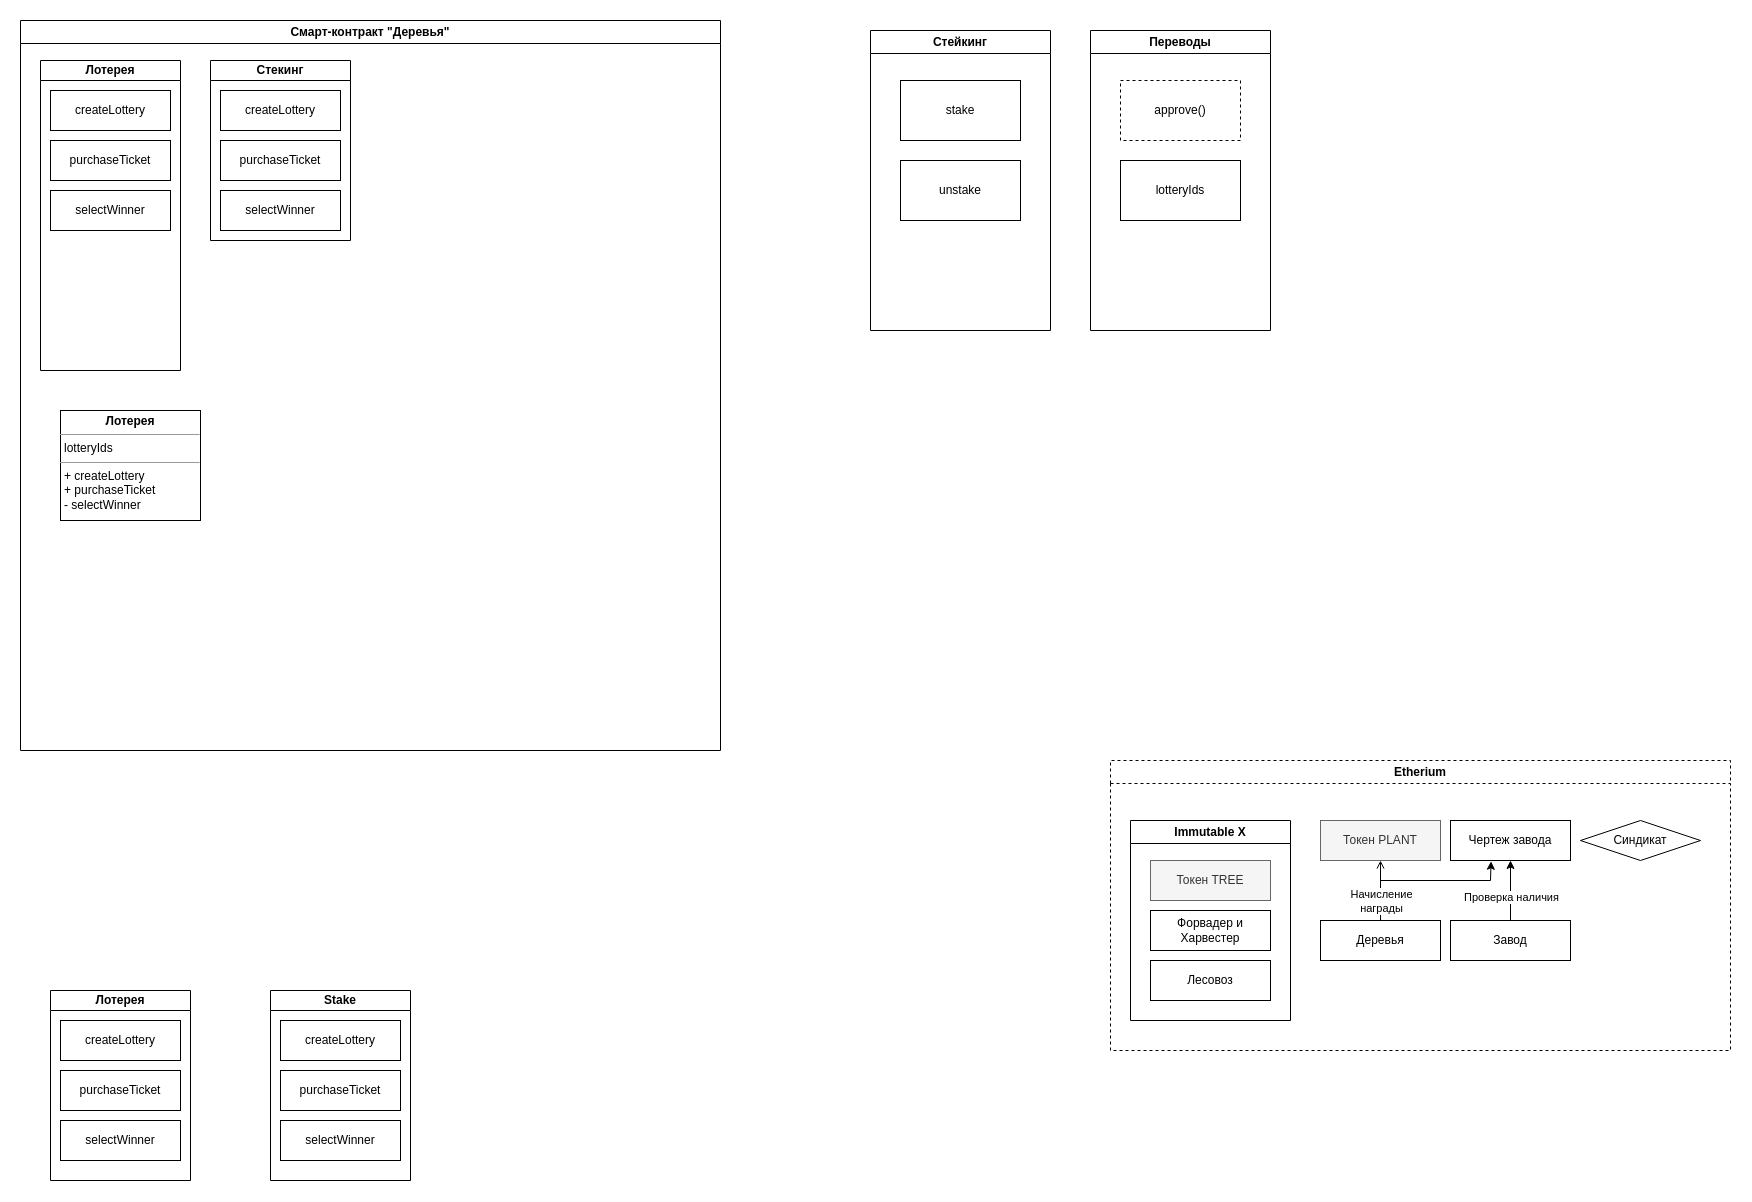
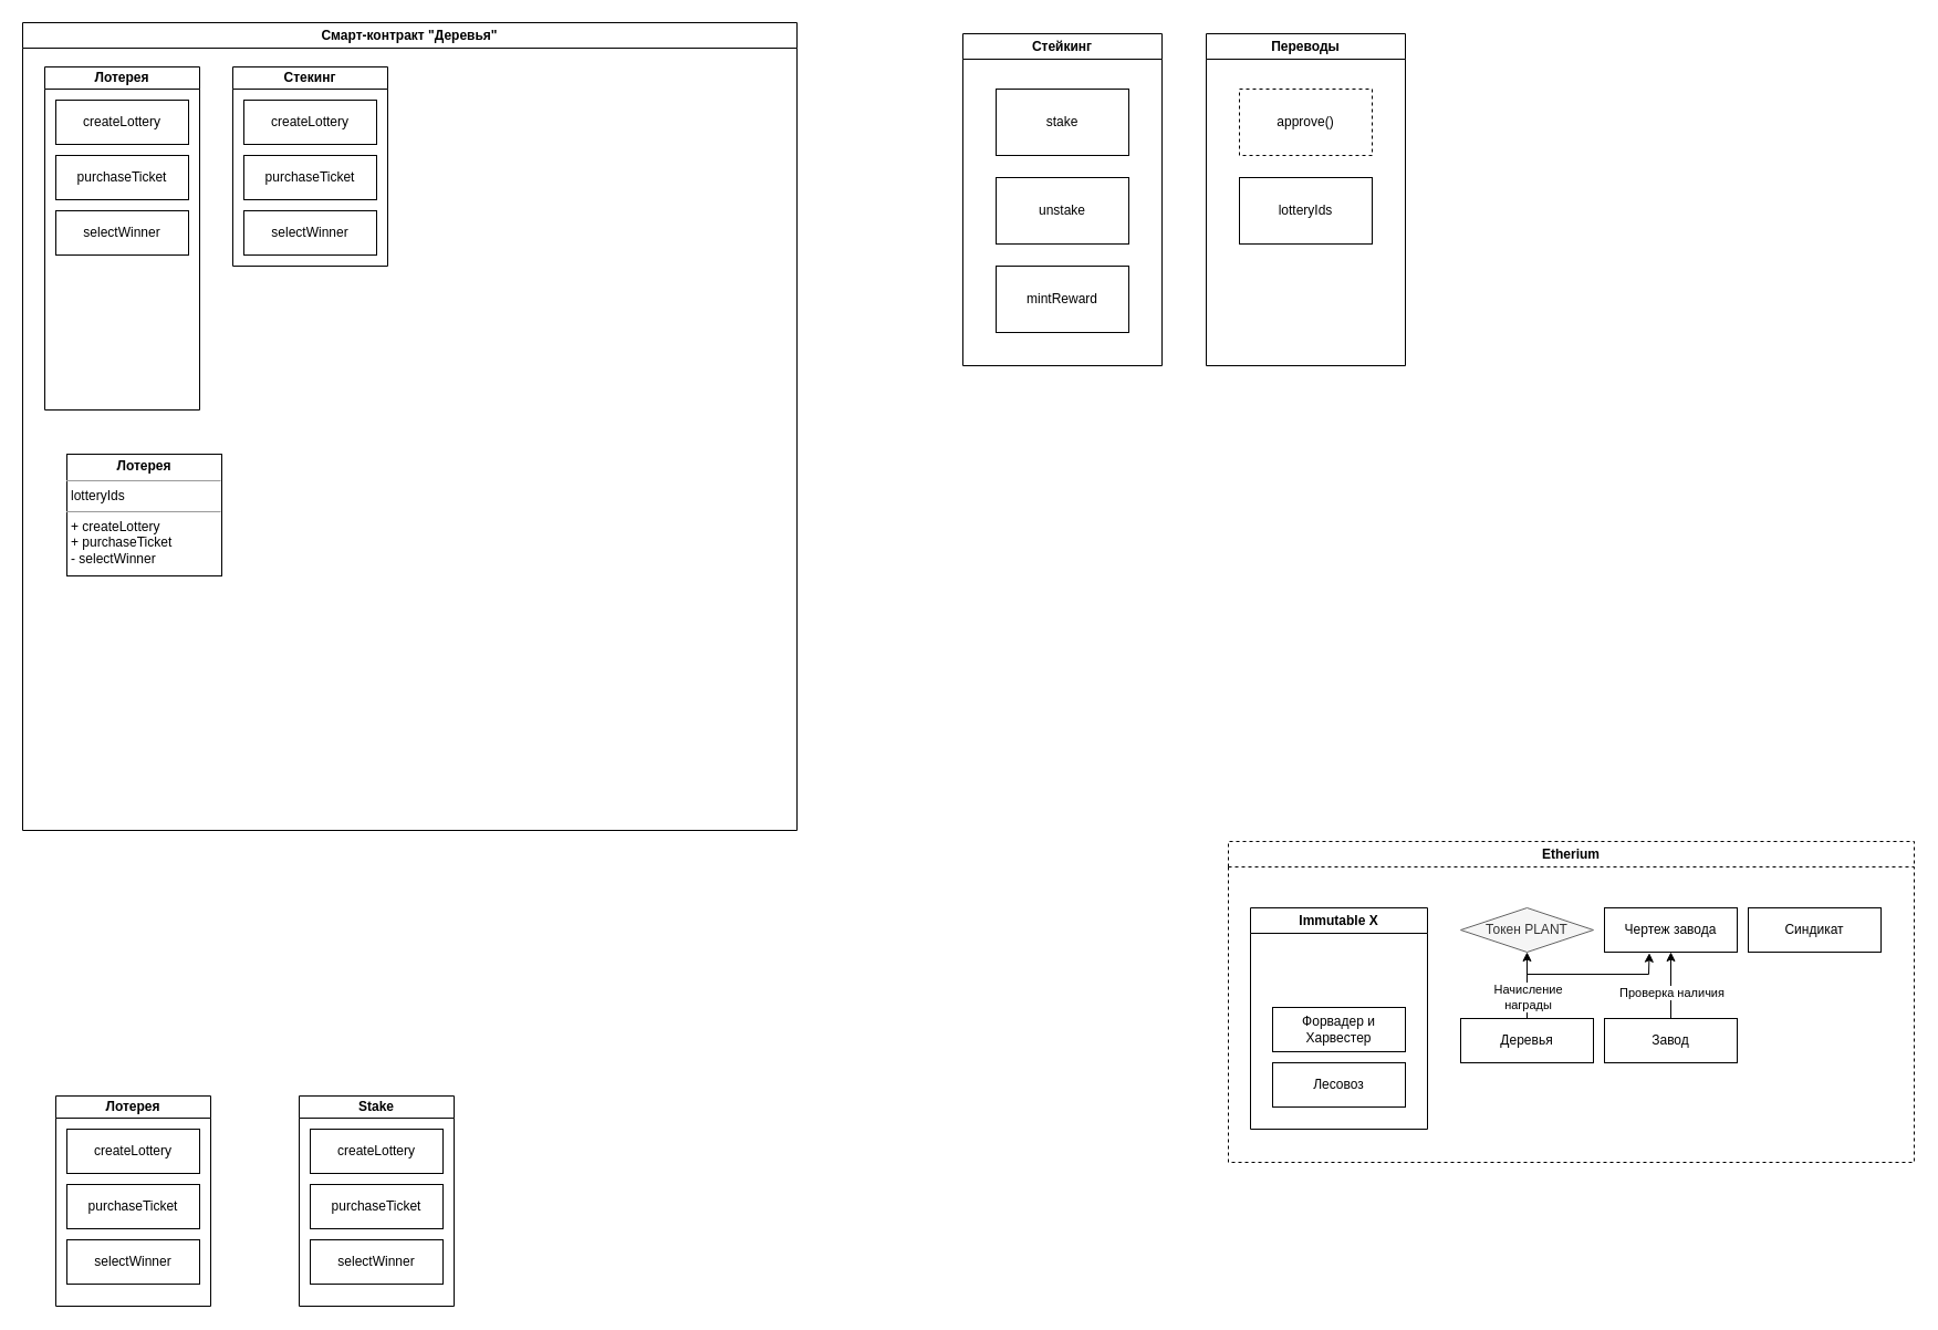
  <mxCell id="0" />
  <mxCell id="1" parent="0" />
  <mxCell id="2" value="Смарт-контракт &quot;Деревья&quot;" style="swimlane;whiteSpace=wrap;html=1;" vertex="1" parent="1"><mxGeometry x="20" y="20" width="700" height="730" as="geometry" /></mxCell>
  <mxCell id="3" value="Лотерея" style="swimlane;whiteSpace=wrap;html=1;startSize=20;" vertex="1" parent="2"><mxGeometry x="20" y="40" width="140" height="310" as="geometry" /></mxCell>
  <mxCell id="4" value="createLottery" style="rounded=0;whiteSpace=wrap;html=1;" vertex="1" parent="3"><mxGeometry x="10" y="30" width="120" height="40" as="geometry" /></mxCell>
  <mxCell id="5" value="purchaseTicket" style="rounded=0;whiteSpace=wrap;html=1;" vertex="1" parent="3"><mxGeometry x="10" y="80" width="120" height="40" as="geometry" /></mxCell>
  <mxCell id="6" value="selectWinner" style="rounded=0;whiteSpace=wrap;html=1;" vertex="1" parent="3"><mxGeometry x="10" y="130" width="120" height="40" as="geometry" /></mxCell>
  <mxCell id="7" value="Стекинг" style="swimlane;whiteSpace=wrap;html=1;startSize=20;" vertex="1" parent="2"><mxGeometry x="190" y="40" width="140" height="180" as="geometry" /></mxCell>
  <mxCell id="8" value="createLottery" style="rounded=0;whiteSpace=wrap;html=1;" vertex="1" parent="7"><mxGeometry x="10" y="30" width="120" height="40" as="geometry" /></mxCell>
  <mxCell id="9" value="purchaseTicket" style="rounded=0;whiteSpace=wrap;html=1;" vertex="1" parent="7"><mxGeometry x="10" y="80" width="120" height="40" as="geometry" /></mxCell>
  <mxCell id="10" value="selectWinner" style="rounded=0;whiteSpace=wrap;html=1;" vertex="1" parent="7"><mxGeometry x="10" y="130" width="120" height="40" as="geometry" /></mxCell>
  <mxCell id="11" value="&lt;p style=&quot;margin:0px;margin-top:4px;text-align:center;&quot;&gt;&lt;b&gt;Лотерея&lt;/b&gt;&lt;/p&gt;&lt;hr size=&quot;1&quot;&gt;&lt;p style=&quot;margin:0px;margin-left:4px;&quot;&gt;lotteryIds&lt;/p&gt;&lt;hr size=&quot;1&quot;&gt;&lt;p style=&quot;margin:0px;margin-left:4px;&quot;&gt;+ createLottery&lt;/p&gt;&lt;p style=&quot;margin:0px;margin-left:4px;&quot;&gt;+ purchaseTicket&lt;br&gt;&lt;/p&gt;&lt;p style=&quot;margin:0px;margin-left:4px;&quot;&gt;- selectWinner&lt;br&gt;&lt;/p&gt;" style="verticalAlign=top;align=left;overflow=fill;fontSize=12;fontFamily=Helvetica;html=1;" vertex="1" parent="2"><mxGeometry x="40" y="390" width="140" height="110" as="geometry" /></mxCell>
  <mxCell id="12" value="Стейкинг" style="swimlane;whiteSpace=wrap;html=1;" vertex="1" parent="1"><mxGeometry x="870" y="30" width="180" height="300" as="geometry" /></mxCell>
  <mxCell id="13" value="stake" style="rounded=0;whiteSpace=wrap;html=1;" vertex="1" parent="12"><mxGeometry x="30" y="50" width="120" height="60" as="geometry" /></mxCell>
  <mxCell id="14" value="unstake" style="rounded=0;whiteSpace=wrap;html=1;" vertex="1" parent="12"><mxGeometry x="30" y="130" width="120" height="60" as="geometry" /></mxCell>
+ <mxCell id="15" value="mintReward" style="rounded=0;whiteSpace=wrap;html=1;" vertex="1" parent="12"><mxGeometry x="30" y="210" width="120" height="60" as="geometry" /></mxCell>
  <mxCell id="16" value="Переводы" style="swimlane;whiteSpace=wrap;html=1;" vertex="1" parent="1"><mxGeometry x="1090" y="30" width="180" height="300" as="geometry" /></mxCell>
  <mxCell id="17" value="approve()" style="rounded=0;whiteSpace=wrap;html=1;dashed=1;" vertex="1" parent="16"><mxGeometry x="30" y="50" width="120" height="60" as="geometry" /></mxCell>
  <mxCell id="18" value="lotteryIds" style="rounded=0;whiteSpace=wrap;html=1;" vertex="1" parent="16"><mxGeometry x="30" y="130" width="120" height="60" as="geometry" /></mxCell>
  <mxCell id="19" value="Лотерея" style="swimlane;whiteSpace=wrap;html=1;startSize=20;" vertex="1" parent="1"><mxGeometry x="50" y="990" width="140" height="190" as="geometry" /></mxCell>
  <mxCell id="20" value="createLottery" style="rounded=0;whiteSpace=wrap;html=1;" vertex="1" parent="19"><mxGeometry x="10" y="30" width="120" height="40" as="geometry" /></mxCell>
  <mxCell id="21" value="purchaseTicket" style="rounded=0;whiteSpace=wrap;html=1;" vertex="1" parent="19"><mxGeometry x="10" y="80" width="120" height="40" as="geometry" /></mxCell>
  <mxCell id="22" value="selectWinner" style="rounded=0;whiteSpace=wrap;html=1;" vertex="1" parent="19"><mxGeometry x="10" y="130" width="120" height="40" as="geometry" /></mxCell>
  <mxCell id="23" value="Stake" style="swimlane;whiteSpace=wrap;html=1;startSize=20;" vertex="1" parent="1"><mxGeometry x="270" y="990" width="140" height="190" as="geometry" /></mxCell>
  <mxCell id="24" value="createLottery" style="rounded=0;whiteSpace=wrap;html=1;" vertex="1" parent="23"><mxGeometry x="10" y="30" width="120" height="40" as="geometry" /></mxCell>
  <mxCell id="25" value="purchaseTicket" style="rounded=0;whiteSpace=wrap;html=1;" vertex="1" parent="23"><mxGeometry x="10" y="80" width="120" height="40" as="geometry" /></mxCell>
  <mxCell id="26" value="selectWinner" style="rounded=0;whiteSpace=wrap;html=1;" vertex="1" parent="23"><mxGeometry x="10" y="130" width="120" height="40" as="geometry" /></mxCell>
  <mxCell id="27" value="Immutable X" style="swimlane;whiteSpace=wrap;html=1;" vertex="1" parent="1"><mxGeometry x="1130" y="820" width="160" height="200" as="geometry" /></mxCell>
  <mxCell id="28" value="Форвадер и Харвестер" style="rounded=0;whiteSpace=wrap;html=1;" vertex="1" parent="27"><mxGeometry x="20" y="90" width="120" height="40" as="geometry" /></mxCell>
  <mxCell id="29" value="Лесовоз" style="rounded=0;whiteSpace=wrap;html=1;" vertex="1" parent="27"><mxGeometry x="20" y="140" width="120" height="40" as="geometry" /></mxCell>
- <mxCell id="30" value="Токен TREE" style="rounded=0;whiteSpace=wrap;html=1;fillColor=#f5f5f5;fontColor=#333333;strokeColor=#666666;" vertex="1" parent="27"><mxGeometry x="20" y="40" width="120" height="40" as="geometry" /></mxCell>
  <mxCell id="31" value="Etherium" style="swimlane;whiteSpace=wrap;html=1;dashed=1;" vertex="1" parent="1"><mxGeometry x="1110" y="760" width="620" height="290" as="geometry" /></mxCell>
  <mxCell id="32" value="Деревья" style="rounded=0;whiteSpace=wrap;html=1;" vertex="1" parent="31"><mxGeometry x="210" y="160" width="120" height="40" as="geometry" /></mxCell>
- <mxCell id="33" value="Токен PLANT" style="rounded=0;whiteSpace=wrap;html=1;fillColor=#f5f5f5;fontColor=#333333;strokeColor=#666666;" vertex="1" parent="31"><mxGeometry x="210" y="60" width="120" height="40" as="geometry" /></mxCell>
- <mxCell id="34" style="edgeStyle=orthogonalEdgeStyle;rounded=0;orthogonalLoop=1;jettySize=auto;html=1;endArrow=open;" edge="1" parent="31" source="32" target="33"><mxGeometry relative="1" as="geometry"><Array as="points"><mxPoint x="270" y="130" /><mxPoint x="270" y="120" /><mxPoint x="270" y="130" /></Array></mxGeometry></mxCell>
+ <mxCell id="33" value="Токен PLANT" style="rhombus;whiteSpace=wrap;html=1;fillColor=#f5f5f5;fontColor=#333333;strokeColor=#666666;" vertex="1" parent="31"><mxGeometry x="210" y="60" width="120" height="40" as="geometry" /></mxCell>
+ <mxCell id="34" style="edgeStyle=orthogonalEdgeStyle;rounded=0;orthogonalLoop=1;jettySize=auto;html=1;" edge="1" parent="31" source="32" target="33"><mxGeometry relative="1" as="geometry"><Array as="points"><mxPoint x="270" y="130" /><mxPoint x="270" y="120" /><mxPoint x="270" y="130" /></Array></mxGeometry></mxCell>
  <mxCell id="35" value="Начисление &lt;br&gt;награды" style="edgeLabel;html=1;align=center;verticalAlign=middle;resizable=0;points=[];" vertex="1" connectable="0" parent="34"><mxGeometry x="-0.15" relative="1" as="geometry"><mxPoint y="6" as="offset" /></mxGeometry></mxCell>
  <mxCell id="36" value="Завод" style="rounded=0;whiteSpace=wrap;html=1;" vertex="1" parent="31"><mxGeometry x="340" y="160" width="120" height="40" as="geometry" /></mxCell>
  <mxCell id="37" value="Чертеж завода" style="rounded=0;whiteSpace=wrap;html=1;" vertex="1" parent="31"><mxGeometry x="340" y="60" width="120" height="40" as="geometry" /></mxCell>
  <mxCell id="38" style="edgeStyle=orthogonalEdgeStyle;rounded=0;orthogonalLoop=1;jettySize=auto;html=1;startArrow=none;startFill=0;endArrow=classic;endFill=1;" edge="1" parent="31" source="36" target="37"><mxGeometry relative="1" as="geometry" /></mxCell>
  <mxCell id="39" value="Проверка наличия" style="edgeLabel;html=1;align=center;verticalAlign=middle;resizable=0;points=[];" vertex="1" connectable="0" parent="38"><mxGeometry x="-0.188" relative="1" as="geometry"><mxPoint as="offset" /></mxGeometry></mxCell>
- <mxCell id="40" value="Синдикат" style="rhombus;whiteSpace=wrap;html=1;" vertex="1" parent="31"><mxGeometry x="470" y="60" width="120" height="40" as="geometry" /></mxCell>
+ <mxCell id="40" value="Синдикат" style="rounded=0;whiteSpace=wrap;html=1;" vertex="1" parent="31"><mxGeometry x="470" y="60" width="120" height="40" as="geometry" /></mxCell>
  <mxCell id="41" value="" style="endArrow=classic;startArrow=none;html=1;rounded=0;entryX=0.338;entryY=1.019;entryDx=0;entryDy=0;entryPerimeter=0;startFill=0;" edge="1" parent="1" target="37"><mxGeometry width="50" height="50" relative="1" as="geometry"><mxPoint x="1380" y="880" as="sourcePoint" /><mxPoint x="1510" y="890" as="targetPoint" /><Array as="points"><mxPoint x="1490" y="880" /></Array></mxGeometry></mxCell>
